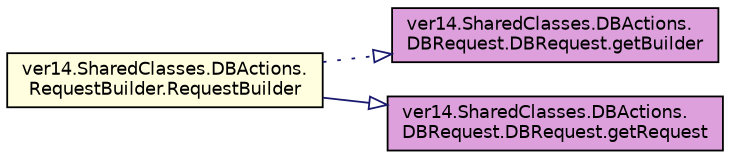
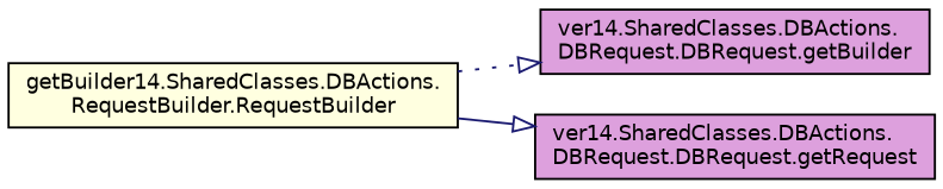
  digraph {
    rankdir=LR
    node [color=black fillcolor=plum fontname=Helvetica fontsize=10 shape=record style=filled]
    edge [color=midnightblue fontname=Helvetica fontsize=10 labelfontname=Helvetica labelfontsize=10 arrowhead=onormal]
-   n1 [fillcolor=lightyellow fontcolor=black height=0.2 label="ver14.SharedClasses.DBActions.\lRequestBuilder.RequestBuilder" width=0.4]
+   n1 [fillcolor=lightyellow fontcolor=black height=0.2 label="getBuilder14.SharedClasses.DBActions.\lRequestBuilder.RequestBuilder" width=0.4]
    n2 [height=0.2 label="ver14.SharedClasses.DBActions.\lDBRequest.DBRequest.getBuilder" width=0.4]
    n3 [height=0.2 label="ver14.SharedClasses.DBActions.\lDBRequest.DBRequest.getRequest" width=0.4]
    n1 -> n2 [style=dotted]
    n1 -> n3 [style=solid]
  }
